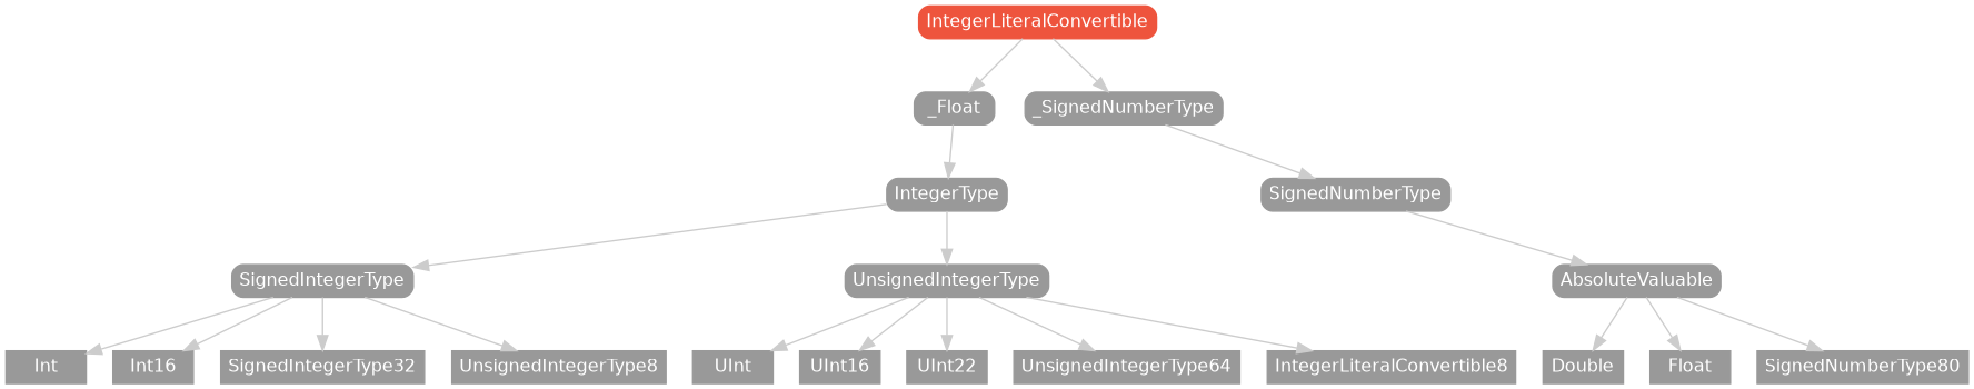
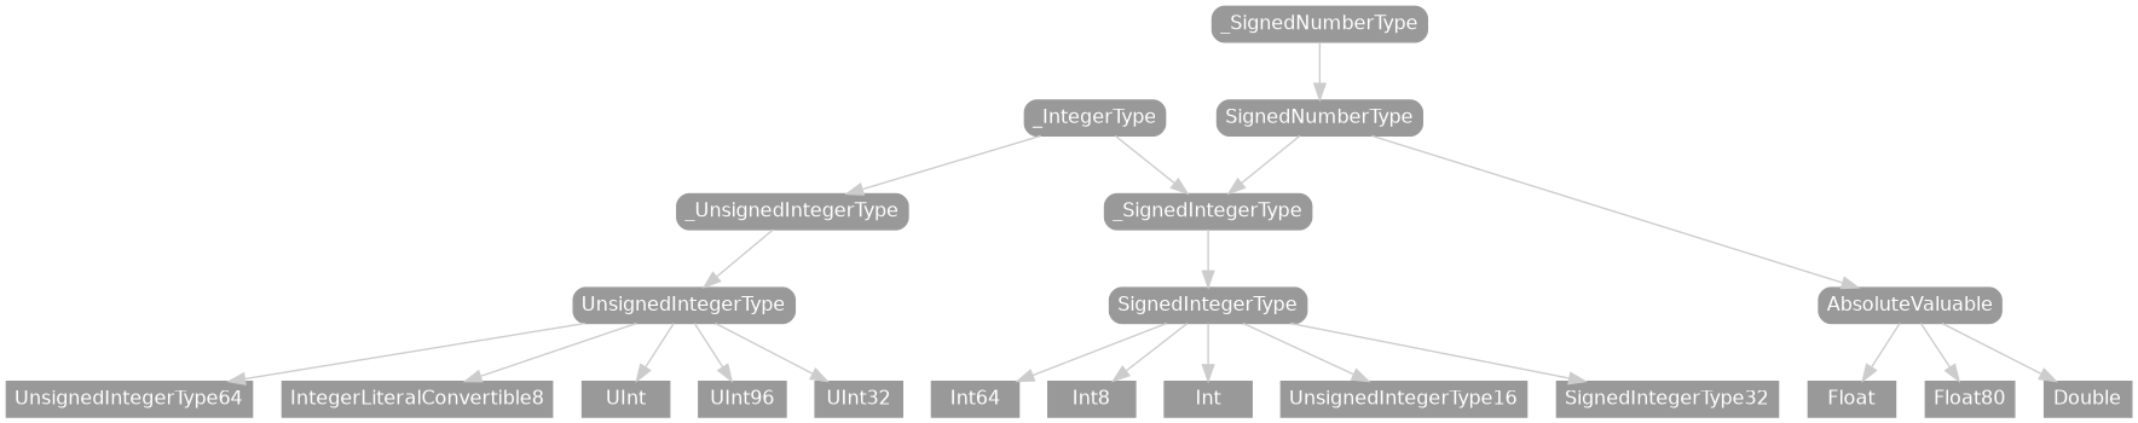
  strict digraph {
    node [color="#999999" fillcolor="#999999" fontcolor=white fontname=Helvetica fontsize=12 margin="0.07,0.05" shape=box style=filled]
    edge [color="#cccccc"]
    Double [height=0.3]
    Float [height=0.3]
-   Float80 [height=0.3 label=SignedNumberType80]
+   Float80 [height=0.3]
    Int [height=0.3]
-   Int16 [height=0.3]
+   Int16 [height=0.3 label=UnsignedIntegerType16]
    n6 [height=0.3 label=SignedIntegerType32]
-   Int8 [height=0.3 label=UnsignedIntegerType8]
+   Int64 [height=0.3]
+   Int8 [height=0.3]
    UInt [height=0.3]
-   UInt16 [height=0.3]
-   UInt32 [height=0.3 label=UInt22]
+   UInt16 [height=0.3 label=UInt96]
+   UInt32 [height=0.3]
    n12 [height=0.3 label=UnsignedIntegerType64]
    n13 [height=0.3 label=IntegerLiteralConvertible8]
    AbsoluteValuable [height=0.3 style="filled,rounded"]
-   IntegerLiteralConvertible [color="#ee543d" fillcolor="#ee543d" height=0.3 style="filled,rounded"]
-   _IntegerType [height=0.3 style="filled,rounded" label=_Float]
+   _IntegerType [height=0.3 style="filled,rounded"]
    _SignedNumberType [height=0.3 style="filled,rounded"]
-   IntegerType [height=0.3 style="filled,rounded"]
+   _SignedIntegerType [height=0.3 style="filled,rounded"]
+   _UnsignedIntegerType [height=0.3 style="filled,rounded"]
    SignedNumberType [height=0.3 style="filled,rounded"]
    SignedIntegerType [height=0.3 style="filled,rounded"]
    UnsignedIntegerType [height=0.3 style="filled,rounded"]
    subgraph sub_1 {
      rank=max
      Double
      Float
      Float80
      Int
      Int16
      n6
+     Int64
      Int8
      UInt
      UInt16
      UInt32
      n12
      n13
    }
    AbsoluteValuable -> Double
    AbsoluteValuable -> Float
    AbsoluteValuable -> Float80
-   IntegerLiteralConvertible -> _IntegerType
-   IntegerLiteralConvertible -> _SignedNumberType
-   _IntegerType -> IntegerType
+   _IntegerType -> _SignedIntegerType
+   _IntegerType -> _UnsignedIntegerType
    _SignedNumberType -> SignedNumberType
-   IntegerType -> SignedIntegerType
-   IntegerType -> UnsignedIntegerType
+   _SignedIntegerType -> SignedIntegerType
+   _UnsignedIntegerType -> UnsignedIntegerType
    SignedNumberType -> AbsoluteValuable
+   SignedNumberType -> _SignedIntegerType
    SignedIntegerType -> Int
    SignedIntegerType -> Int16
    SignedIntegerType -> n6
+   SignedIntegerType -> Int64
    SignedIntegerType -> Int8
    UnsignedIntegerType -> UInt
    UnsignedIntegerType -> UInt16
    UnsignedIntegerType -> UInt32
    UnsignedIntegerType -> n12
    UnsignedIntegerType -> n13
  }
